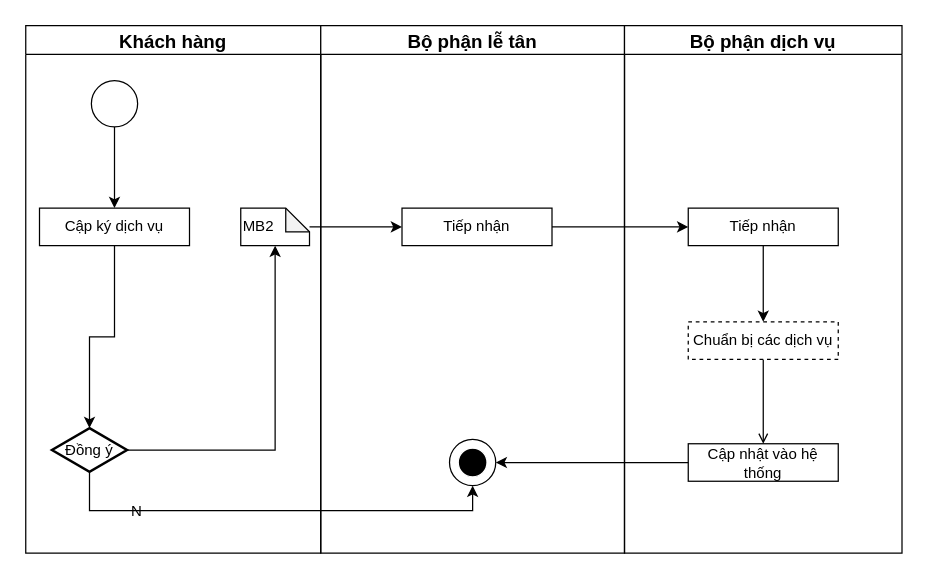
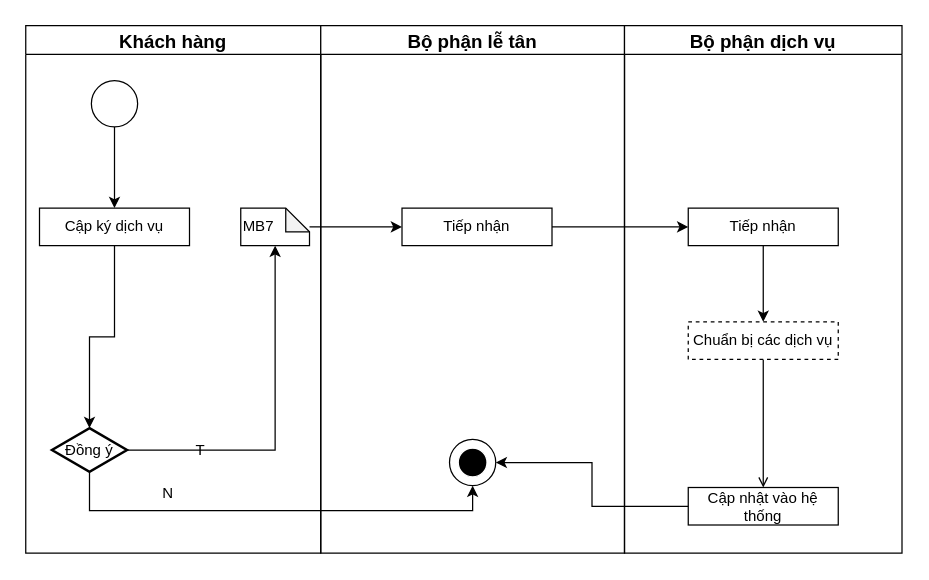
  <mxCell id="0" />
  <mxCell id="1" parent="0" />
  <mxCell id="2" value="Khách hàng" style="swimlane;whiteSpace=wrap;html=1;fontSize=15;" parent="1" vertex="1"><mxGeometry x="20" y="20" width="236" height="422" as="geometry" /></mxCell>
  <mxCell id="3" style="edgeStyle=orthogonalEdgeStyle;rounded=0;orthogonalLoop=1;jettySize=auto;html=1;entryX=0.5;entryY=0;entryDx=0;entryDy=0;" parent="2" source="4" target="6" edge="1"><mxGeometry relative="1" as="geometry" /></mxCell>
  <mxCell id="4" value="" style="ellipse;whiteSpace=wrap;html=1;aspect=fixed;" parent="2" vertex="1"><mxGeometry x="52.5" y="44" width="37" height="37" as="geometry" /></mxCell>
  <mxCell id="5" style="edgeStyle=orthogonalEdgeStyle;rounded=0;orthogonalLoop=1;jettySize=auto;html=1;entryX=0.5;entryY=0;entryDx=0;entryDy=0;entryPerimeter=0;" parent="2" source="6" target="8" edge="1"><mxGeometry relative="1" as="geometry"><mxPoint x="71" y="223.0" as="targetPoint" /></mxGeometry></mxCell>
  <mxCell id="6" value="Cập ký dịch vụ" style="rounded=0;whiteSpace=wrap;html=1;" parent="2" vertex="1"><mxGeometry x="11" y="146" width="120" height="30" as="geometry" /></mxCell>
- <mxCell id="7" value="MB2" style="shape=note;whiteSpace=wrap;html=1;backgroundOutline=1;darkOpacity=0.05;size=19;align=left;" parent="2" vertex="1"><mxGeometry x="172" y="146" width="55" height="30" as="geometry" /></mxCell>
+ <mxCell id="7" value="MB7" style="shape=note;whiteSpace=wrap;html=1;backgroundOutline=1;darkOpacity=0.05;size=19;align=left;" parent="2" vertex="1"><mxGeometry x="172" y="146" width="55" height="30" as="geometry" /></mxCell>
  <mxCell id="8" value="Đồng ý" style="strokeWidth=2;html=1;shape=mxgraph.flowchart.decision;whiteSpace=wrap;" parent="2" vertex="1"><mxGeometry x="21" y="322" width="60" height="35" as="geometry" /></mxCell>
- <mxCell id="10" value="N" style="text;html=1;align=center;verticalAlign=middle;whiteSpace=wrap;rounded=0;" parent="2" vertex="1"><mxGeometry x="73" y="381" width="32" height="16" as="geometry" /></mxCell>
+ <mxCell id="9" value="T" style="text;html=1;align=center;verticalAlign=middle;whiteSpace=wrap;rounded=0;" parent="2" vertex="1"><mxGeometry x="124" y="332" width="32" height="16" as="geometry" /></mxCell>
+ <mxCell id="10" value="N" style="text;html=1;align=center;verticalAlign=middle;whiteSpace=wrap;rounded=0;" parent="2" vertex="1"><mxGeometry x="98" y="366" width="32" height="16" as="geometry" /></mxCell>
  <mxCell id="11" style="edgeStyle=orthogonalEdgeStyle;rounded=0;orthogonalLoop=1;jettySize=auto;html=1;entryX=0.5;entryY=1;entryDx=0;entryDy=0;entryPerimeter=0;" edge="1" parent="2" source="8" target="7"><mxGeometry relative="1" as="geometry" /></mxCell>
  <mxCell id="12" value="Bộ phận lễ tân" style="swimlane;whiteSpace=wrap;html=1;fontSize=15;" parent="1" vertex="1"><mxGeometry x="256" y="20" width="243" height="422" as="geometry" /></mxCell>
  <mxCell id="13" value="" style="ellipse;whiteSpace=wrap;html=1;aspect=fixed;" parent="12" vertex="1"><mxGeometry x="103" y="331" width="37" height="37" as="geometry" /></mxCell>
  <mxCell id="14" value="" style="ellipse;whiteSpace=wrap;html=1;aspect=fixed;labelBackgroundColor=#000000;noLabel=1;fillColor=#000000;strokeColor=#ffffff;" parent="12" vertex="1"><mxGeometry x="110" y="338" width="23" height="23" as="geometry" /></mxCell>
  <mxCell id="15" value="Tiếp nhận" style="rounded=0;whiteSpace=wrap;html=1;" parent="12" vertex="1"><mxGeometry x="65" y="146" width="120" height="30" as="geometry" /></mxCell>
  <mxCell id="16" value="Bộ phận dịch vụ" style="swimlane;whiteSpace=wrap;html=1;fontSize=15;" parent="1" vertex="1"><mxGeometry x="499" y="20" width="222" height="422" as="geometry" /></mxCell>
  <mxCell id="17" style="edgeStyle=orthogonalEdgeStyle;rounded=0;orthogonalLoop=1;jettySize=auto;html=1;entryX=0.5;entryY=0;entryDx=0;entryDy=0;" parent="16" source="18" target="21" edge="1"><mxGeometry relative="1" as="geometry" /></mxCell>
  <mxCell id="18" value="Tiếp nhận" style="rounded=0;whiteSpace=wrap;html=1;" parent="16" vertex="1"><mxGeometry x="51" y="146" width="120" height="30" as="geometry" /></mxCell>
- <mxCell id="19" value="Cập nhật vào hệ thống" style="rounded=0;whiteSpace=wrap;html=1;" parent="16" vertex="1"><mxGeometry x="51" y="334.5" width="120" height="30" as="geometry" /></mxCell>
+ <mxCell id="19" value="Cập nhật vào hệ thống" style="rounded=0;whiteSpace=wrap;html=1;" parent="16" vertex="1"><mxGeometry x="51" y="369.5" width="120" height="30" as="geometry" /></mxCell>
  <mxCell id="20" style="edgeStyle=orthogonalEdgeStyle;rounded=0;orthogonalLoop=1;jettySize=auto;html=1;entryX=0.5;entryY=0;entryDx=0;entryDy=0;endArrow=open;" parent="16" source="21" target="19" edge="1"><mxGeometry relative="1" as="geometry" /></mxCell>
  <mxCell id="21" value="Chuẩn bị các dịch vụ" style="rounded=0;whiteSpace=wrap;html=1;dashed=1;" parent="16" vertex="1"><mxGeometry x="51" y="237" width="120" height="30" as="geometry" /></mxCell>
  <mxCell id="22" style="edgeStyle=orthogonalEdgeStyle;rounded=0;orthogonalLoop=1;jettySize=auto;html=1;entryX=0;entryY=0.5;entryDx=0;entryDy=0;" parent="1" source="7" target="15" edge="1"><mxGeometry relative="1" as="geometry" /></mxCell>
  <mxCell id="23" style="edgeStyle=orthogonalEdgeStyle;rounded=0;orthogonalLoop=1;jettySize=auto;html=1;entryX=0;entryY=0.5;entryDx=0;entryDy=0;" parent="1" source="15" target="18" edge="1"><mxGeometry relative="1" as="geometry" /></mxCell>
  <mxCell id="24" style="edgeStyle=orthogonalEdgeStyle;rounded=0;orthogonalLoop=1;jettySize=auto;html=1;entryX=1;entryY=0.5;entryDx=0;entryDy=0;" parent="1" source="19" target="13" edge="1"><mxGeometry relative="1" as="geometry" /></mxCell>
  <mxCell id="25" style="edgeStyle=orthogonalEdgeStyle;rounded=0;orthogonalLoop=1;jettySize=auto;html=1;exitX=0.5;exitY=1;exitDx=0;exitDy=0;exitPerimeter=0;entryX=0.5;entryY=1;entryDx=0;entryDy=0;" parent="1" source="8" target="13" edge="1"><mxGeometry relative="1" as="geometry" /></mxCell>
